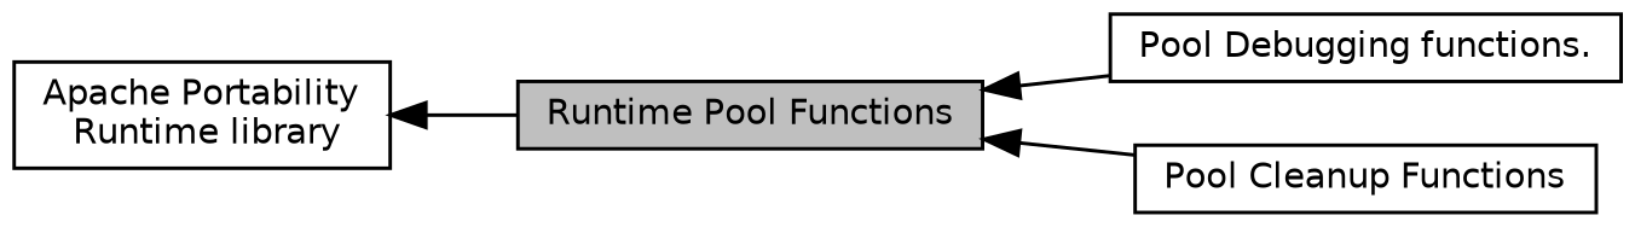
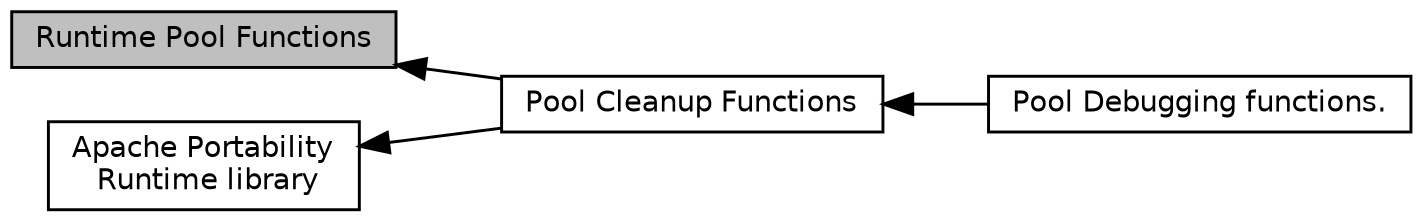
  digraph {
    rankdir=LR
    node [color=black fillcolor=white fontname=Helvetica fontsize=10 shape=box style=filled]
    edge [dir=back fontname=Helvetica fontsize=10 labelfontname=Helvetica labelfontsize=10 shape=plaintext style=solid]
    n1 [fillcolor=grey75 fontcolor=black height=0.2 label="Runtime Pool Functions" width=0.4]
    n2 [height=0.2 label="Pool Debugging functions." width=0.4]
    n3 [height=0.2 label="Pool Cleanup Functions" width=0.4]
    n4 [height=0.2 label="Apache Portability\l Runtime library" width=0.4]
-   n1 -> n2
+   n3 -> n2
    n1 -> n3
-   n4 -> n1
+   n4 -> n3
  }
